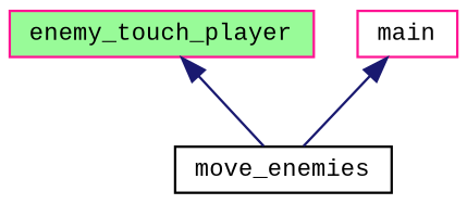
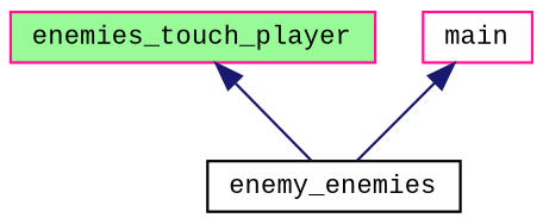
  digraph {
    fontname="Liberation Mono"
    rankdir=TB
    node [color=deeppink fillcolor=white fontname="Liberation Mono" fontsize=10 shape=record style=filled]
    edge [color=midnightblue dir=back fontname="Liberation Mono" fontsize=10 labelfontname=Helvetica labelfontsize=10 style=solid]
-   n1 [fillcolor=palegreen fontcolor=black height=0.2 label=enemy_touch_player width=0.4]
-   n2 [color=black height=0.2 label=move_enemies width=0.4]
+   n1 [fillcolor=palegreen fontcolor=black height=0.2 label=enemies_touch_player width=0.4]
+   n2 [color=black height=0.2 label=enemy_enemies width=0.4]
    n3 [height=0.2 label=main width=0.4]
    n1 -> n2
    n3 -> n2
  }
